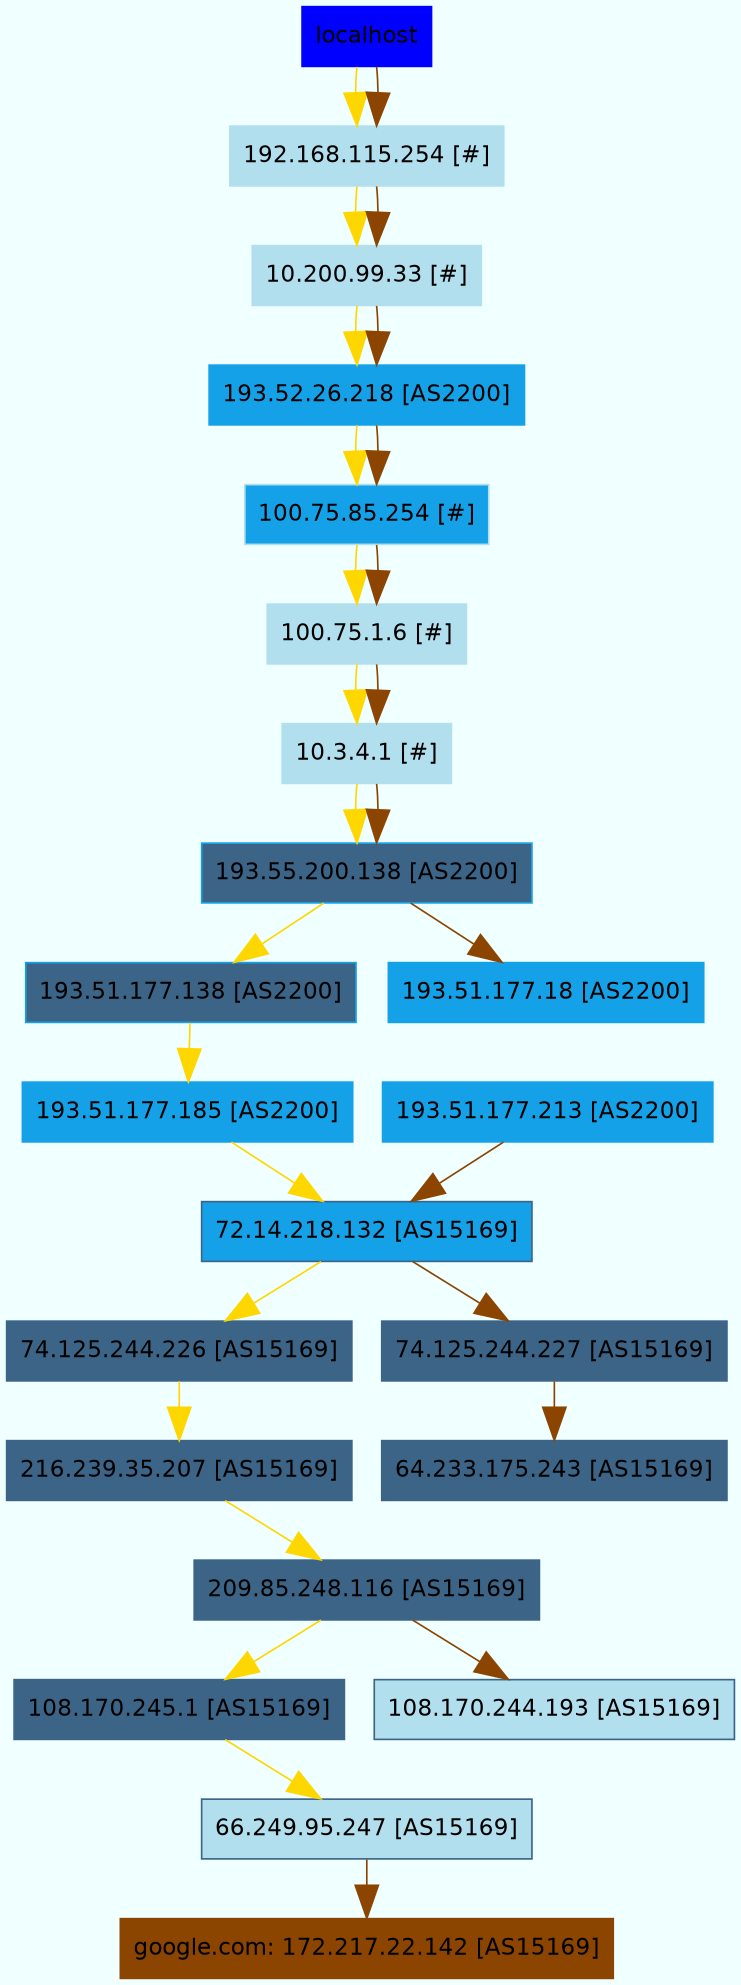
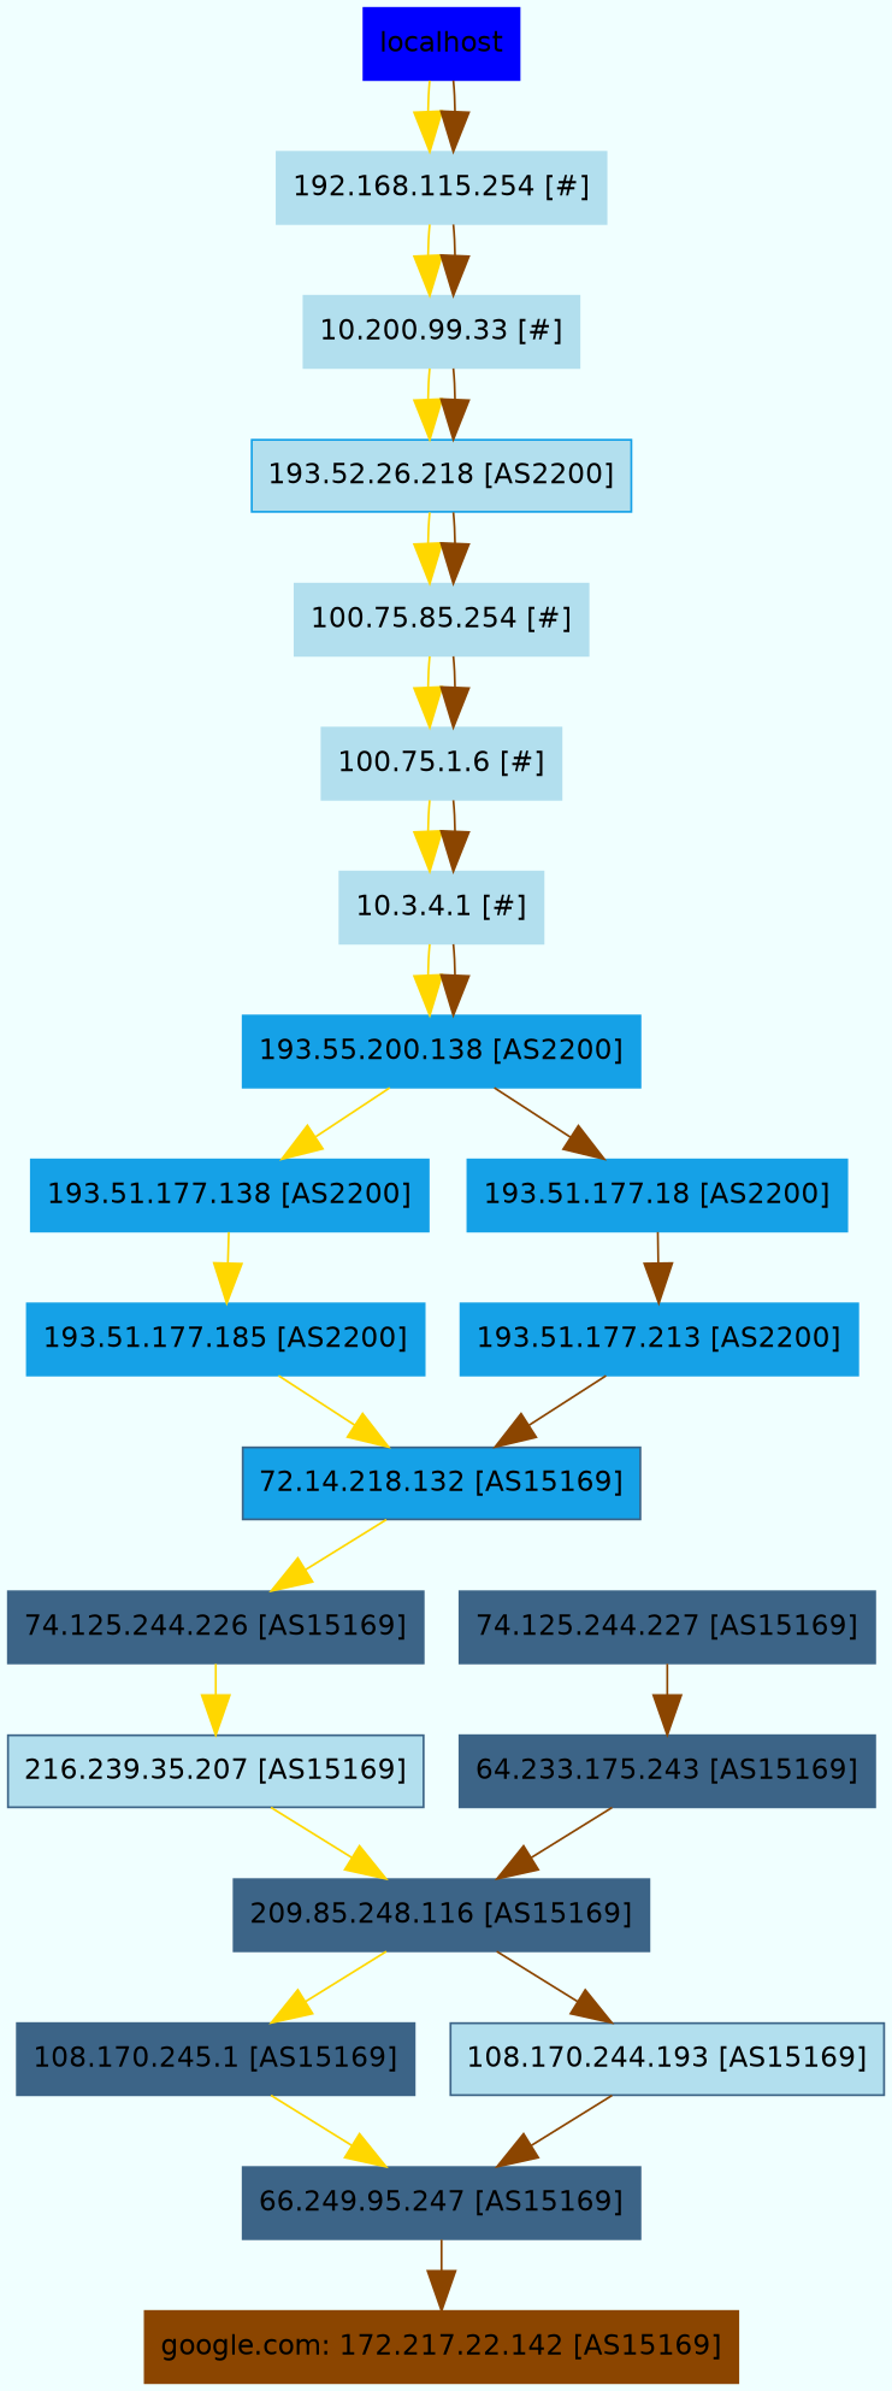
  digraph {
    bgcolor=azure
    fontname="DejaVu Sans"
    node [color="#3c6487" fontname="DejaVu Sans" shape=box style=filled]
    edge [arrowsize=2 color=darkorange4 fontname="DejaVu Sans"]
    localhost [color=blue]
    "192.168.115.254 [#]" [color=lightblue2]
    "10.200.99.33 [#]" [color=lightblue2]
-   "193.52.26.218 [AS2200]" [color="#15a1e7"]
-   "100.75.85.254 [#]" [color=lightblue2 fillcolor="#15a1e7"]
+   "193.52.26.218 [AS2200]" [color="#15a1e7" fillcolor=lightblue2]
+   "100.75.85.254 [#]" [color=lightblue2]
    "100.75.1.6 [#]" [color=lightblue2]
    "10.3.4.1 [#]" [color=lightblue2]
-   "193.55.200.138 [AS2200]" [color="#15a1e7" fillcolor="#3c6487"]
-   "193.51.177.138 [AS2200]" [color="#15a1e7" fillcolor="#3c6487"]
+   "193.55.200.138 [AS2200]" [color="#15a1e7"]
+   "193.51.177.138 [AS2200]" [color="#15a1e7"]
    "193.51.177.18 [AS2200]" [color="#15a1e7"]
    "193.51.177.185 [AS2200]" [color="#15a1e7"]
    "193.51.177.213 [AS2200]" [color="#15a1e7"]
    "72.14.218.132 [AS15169]" [fillcolor="#15a1e7"]
    "74.125.244.226 [AS15169]"
    "74.125.244.227 [AS15169]"
-   "216.239.35.207 [AS15169]"
+   "216.239.35.207 [AS15169]" [fillcolor=lightblue2]
    "64.233.175.243 [AS15169]"
    "209.85.248.116 [AS15169]"
    "108.170.245.1 [AS15169]"
    "108.170.244.193 [AS15169]" [fillcolor=lightblue2]
-   "66.249.95.247 [AS15169]" [fillcolor=lightblue2]
+   "66.249.95.247 [AS15169]"
    "google.com: 172.217.22.142 [AS15169]" [color=darkorange4]
    localhost -> "192.168.115.254 [#]" [color=gold]
    localhost -> "192.168.115.254 [#]"
    "192.168.115.254 [#]" -> "10.200.99.33 [#]" [color=gold]
    "192.168.115.254 [#]" -> "10.200.99.33 [#]"
    "10.200.99.33 [#]" -> "193.52.26.218 [AS2200]" [color=gold]
    "10.200.99.33 [#]" -> "193.52.26.218 [AS2200]"
    "193.52.26.218 [AS2200]" -> "100.75.85.254 [#]" [color=gold]
    "193.52.26.218 [AS2200]" -> "100.75.85.254 [#]"
    "100.75.85.254 [#]" -> "100.75.1.6 [#]" [color=gold]
    "100.75.85.254 [#]" -> "100.75.1.6 [#]"
    "100.75.1.6 [#]" -> "10.3.4.1 [#]" [color=gold]
    "100.75.1.6 [#]" -> "10.3.4.1 [#]"
    "10.3.4.1 [#]" -> "193.55.200.138 [AS2200]" [color=gold]
    "10.3.4.1 [#]" -> "193.55.200.138 [AS2200]"
    "193.55.200.138 [AS2200]" -> "193.51.177.138 [AS2200]" [color=gold]
    "193.55.200.138 [AS2200]" -> "193.51.177.18 [AS2200]"
    "193.51.177.138 [AS2200]" -> "193.51.177.185 [AS2200]" [color=gold]
+   "193.51.177.18 [AS2200]" -> "193.51.177.213 [AS2200]"
    "193.51.177.185 [AS2200]" -> "72.14.218.132 [AS15169]" [color=gold]
    "193.51.177.213 [AS2200]" -> "72.14.218.132 [AS15169]"
    "72.14.218.132 [AS15169]" -> "74.125.244.226 [AS15169]" [color=gold]
-   "72.14.218.132 [AS15169]" -> "74.125.244.227 [AS15169]"
    "74.125.244.226 [AS15169]" -> "216.239.35.207 [AS15169]" [color=gold]
    "74.125.244.227 [AS15169]" -> "64.233.175.243 [AS15169]"
    "216.239.35.207 [AS15169]" -> "209.85.248.116 [AS15169]" [color=gold]
+   "64.233.175.243 [AS15169]" -> "209.85.248.116 [AS15169]"
    "209.85.248.116 [AS15169]" -> "108.170.245.1 [AS15169]" [color=gold]
    "209.85.248.116 [AS15169]" -> "108.170.244.193 [AS15169]"
    "108.170.245.1 [AS15169]" -> "66.249.95.247 [AS15169]" [color=gold]
+   "108.170.244.193 [AS15169]" -> "66.249.95.247 [AS15169]"
    "66.249.95.247 [AS15169]" -> "google.com: 172.217.22.142 [AS15169]"
  }
